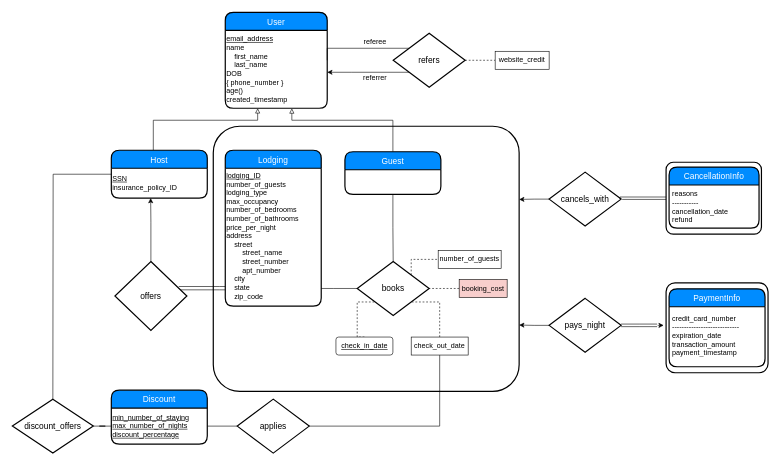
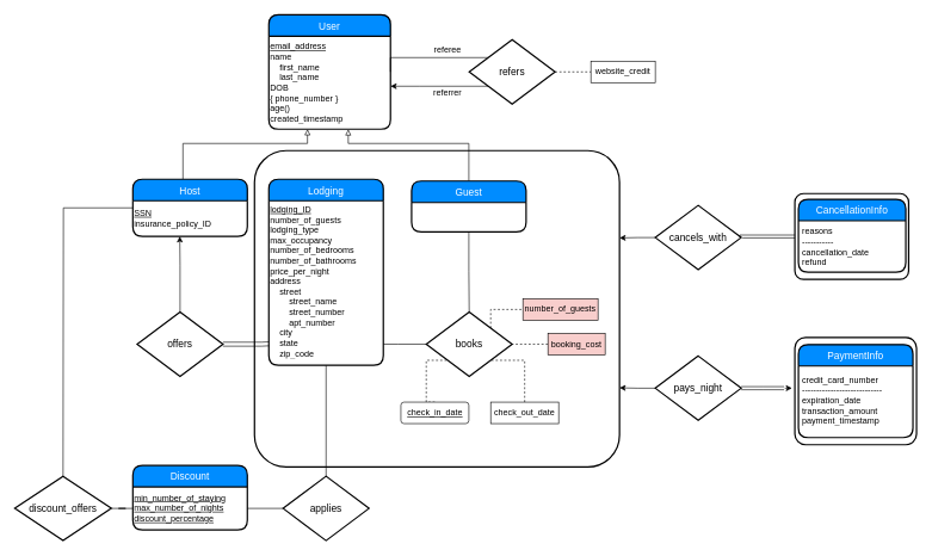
  <mxCell id="0" />
  <mxCell id="1" parent="0" />
  <mxCell id="2" value="" style="strokeWidth=2;rounded=1;arcSize=10;whiteSpace=wrap;html=1;align=center;fontSize=14;" parent="1" vertex="1"><mxGeometry x="355" y="210" width="510" height="442" as="geometry" /></mxCell>
  <mxCell id="3" value="User" style="swimlane;childLayout=stackLayout;horizontal=1;startSize=30;horizontalStack=0;fillColor=#008cff;fontColor=#FFFFFF;rounded=1;fontSize=14;fontStyle=0;strokeWidth=2;resizeParent=0;resizeLast=1;shadow=0;dashed=0;align=center;" parent="1" vertex="1"><mxGeometry x="375" y="20" width="170" height="160" as="geometry" /></mxCell>
  <mxCell id="4" value="&lt;u&gt;email_address&lt;/u&gt;&lt;br&gt;name&lt;br&gt;&amp;nbsp; &amp;nbsp; first_name&lt;br&gt;&amp;nbsp; &amp;nbsp; last_name&lt;br&gt;DOB&lt;br&gt;{ phone_number }&lt;br&gt;age()&lt;br&gt;created_timestamp" style="text;strokeColor=none;fillColor=none;html=1;whiteSpace=wrap;verticalAlign=middle;overflow=hidden;" parent="3" vertex="1"><mxGeometry y="30" width="170" height="130" as="geometry" /></mxCell>
  <mxCell id="5" style="edgeStyle=orthogonalEdgeStyle;rounded=0;orthogonalLoop=1;jettySize=auto;html=1;endArrow=block;endFill=0;" parent="1" source="6" edge="1"><mxGeometry relative="1" as="geometry"><Array as="points"><mxPoint x="255" y="200" /><mxPoint x="429" y="200" /><mxPoint x="429" y="180" /></Array><mxPoint x="429" y="180" as="targetPoint" /></mxGeometry></mxCell>
  <mxCell id="6" value="Host" style="swimlane;childLayout=stackLayout;horizontal=1;startSize=30;horizontalStack=0;fillColor=#008cff;fontColor=#FFFFFF;rounded=1;fontSize=14;fontStyle=0;strokeWidth=2;resizeParent=0;resizeLast=1;shadow=0;dashed=0;align=center;" parent="1" vertex="1"><mxGeometry x="185" y="250" width="160" height="80" as="geometry" /></mxCell>
  <mxCell id="7" value="&lt;div&gt;&lt;u&gt;SSN&lt;/u&gt;&lt;/div&gt;&lt;div&gt;insurance_policy_ID&lt;/div&gt;" style="text;strokeColor=none;fillColor=none;html=1;whiteSpace=wrap;verticalAlign=middle;overflow=hidden;" parent="6" vertex="1"><mxGeometry y="30" width="160" height="50" as="geometry" /></mxCell>
  <mxCell id="8" style="edgeStyle=orthogonalEdgeStyle;rounded=0;orthogonalLoop=1;jettySize=auto;html=1;entryX=0.653;entryY=1.002;entryDx=0;entryDy=0;endArrow=block;endFill=0;entryPerimeter=0;" parent="1" source="10" target="4" edge="1"><mxGeometry relative="1" as="geometry"><Array as="points"><mxPoint x="655" y="200" /><mxPoint x="486" y="200" /></Array></mxGeometry></mxCell>
  <mxCell id="9" style="edgeStyle=orthogonalEdgeStyle;rounded=0;orthogonalLoop=1;jettySize=auto;html=1;exitX=0.5;exitY=1;exitDx=0;exitDy=0;entryX=0.5;entryY=0;entryDx=0;entryDy=0;endArrow=none;endFill=0;startArrow=none;startFill=0;" parent="1" source="10" target="24" edge="1"><mxGeometry relative="1" as="geometry"><Array as="points"><mxPoint x="655" y="379" /></Array></mxGeometry></mxCell>
  <mxCell id="10" value="Guest" style="swimlane;childLayout=stackLayout;horizontal=1;startSize=30;horizontalStack=0;fillColor=#008cff;fontColor=#FFFFFF;rounded=1;fontSize=14;fontStyle=0;strokeWidth=2;resizeParent=0;resizeLast=1;shadow=0;dashed=0;align=center;" parent="1" vertex="1"><mxGeometry x="574.5" y="252.5" width="160" height="71" as="geometry" /></mxCell>
  <mxCell id="11" value="Discount" style="swimlane;childLayout=stackLayout;horizontal=1;startSize=30;horizontalStack=0;fillColor=#008cff;fontColor=#FFFFFF;rounded=1;fontSize=14;fontStyle=0;strokeWidth=2;resizeParent=0;resizeLast=1;shadow=0;dashed=0;align=center;" parent="1" vertex="1"><mxGeometry x="185" y="650" width="160" height="90" as="geometry" /></mxCell>
  <mxCell id="12" value="&lt;div&gt;&lt;u&gt;min_number_of_staying&lt;/u&gt;&lt;/div&gt;&lt;div&gt;&lt;u&gt;max_number_of_nights&lt;/u&gt;&lt;/div&gt;&lt;div&gt;&lt;u&gt;discount_percentage&lt;/u&gt;&lt;/div&gt;" style="text;strokeColor=none;fillColor=none;html=1;whiteSpace=wrap;verticalAlign=middle;overflow=hidden;" parent="11" vertex="1"><mxGeometry y="30" width="160" height="60" as="geometry" /></mxCell>
  <mxCell id="13" value="Lodging" style="swimlane;childLayout=stackLayout;horizontal=1;startSize=30;horizontalStack=0;fillColor=#008cff;fontColor=#FFFFFF;rounded=1;fontSize=14;fontStyle=0;strokeWidth=2;resizeParent=0;resizeLast=1;shadow=0;dashed=0;align=center;" parent="1" vertex="1"><mxGeometry x="375" y="250" width="160" height="260" as="geometry" /></mxCell>
  <mxCell id="14" value="" style="group" parent="1" vertex="1" connectable="0"><mxGeometry x="1110" y="270" width="159" height="160" as="geometry" /></mxCell>
  <mxCell id="15" value="" style="strokeWidth=2;rounded=1;arcSize=10;whiteSpace=wrap;html=1;align=center;fontSize=14;" parent="14" vertex="1"><mxGeometry width="159" height="120" as="geometry" /></mxCell>
  <mxCell id="16" value="CancellationInfo" style="swimlane;childLayout=stackLayout;horizontal=1;startSize=30;horizontalStack=0;fillColor=#008cff;fontColor=#FFFFFF;rounded=1;fontSize=14;fontStyle=0;strokeWidth=2;resizeParent=0;resizeLast=1;shadow=0;dashed=0;align=center;" parent="14" vertex="1"><mxGeometry x="5" y="8" width="150" height="102" as="geometry" /></mxCell>
  <mxCell id="17" value="&lt;div&gt;&lt;div&gt;&amp;nbsp;reasons&lt;/div&gt;&lt;div&gt;&amp;nbsp;-----------&lt;/div&gt;&lt;div&gt;&amp;nbsp;cancellation_date&lt;/div&gt;&lt;div&gt;&amp;nbsp;refund&lt;/div&gt;&lt;/div&gt;" style="text;strokeColor=none;fillColor=none;html=1;whiteSpace=wrap;verticalAlign=middle;overflow=hidden;" parent="16" vertex="1"><mxGeometry y="30" width="150" height="72" as="geometry" /></mxCell>
  <mxCell id="18" style="edgeStyle=orthogonalEdgeStyle;rounded=0;orthogonalLoop=1;jettySize=auto;html=1;entryX=1;entryY=0.5;entryDx=0;entryDy=0;startArrow=none;startFill=0;endArrow=none;endFill=0;" parent="1" source="21" target="3" edge="1"><mxGeometry relative="1" as="geometry"><Array as="points"><mxPoint x="545" y="80" /></Array></mxGeometry></mxCell>
  <mxCell id="19" style="edgeStyle=orthogonalEdgeStyle;rounded=0;orthogonalLoop=1;jettySize=auto;html=1;startArrow=none;startFill=0;endArrow=classic;endFill=1;" parent="1" source="21" target="4" edge="1"><mxGeometry relative="1" as="geometry"><mxPoint x="549" y="124" as="targetPoint" /><Array as="points"><mxPoint x="585" y="120" /><mxPoint x="585" y="120" /></Array></mxGeometry></mxCell>
  <mxCell id="20" style="edgeStyle=orthogonalEdgeStyle;rounded=0;orthogonalLoop=1;jettySize=auto;html=1;exitX=1;exitY=0.5;exitDx=0;exitDy=0;entryX=0;entryY=0.5;entryDx=0;entryDy=0;dashed=1;startArrow=none;startFill=0;endArrow=none;endFill=0;" parent="1" source="21" target="51" edge="1"><mxGeometry relative="1" as="geometry"><mxPoint x="830" y="90" as="targetPoint" /></mxGeometry></mxCell>
  <mxCell id="21" value="refers" style="shape=rhombus;strokeWidth=2;fontSize=17;perimeter=rhombusPerimeter;whiteSpace=wrap;html=1;align=center;fontSize=14;" parent="1" vertex="1"><mxGeometry x="655" y="55" width="120" height="90" as="geometry" /></mxCell>
  <mxCell id="22" value="" style="edgeStyle=orthogonalEdgeStyle;rounded=0;orthogonalLoop=1;jettySize=auto;html=1;endArrow=none;endFill=0;startArrow=none;startFill=0;" parent="1" source="24" target="13" edge="1"><mxGeometry relative="1" as="geometry"><Array as="points"><mxPoint x="555" y="480" /><mxPoint x="555" y="480" /></Array></mxGeometry></mxCell>
  <mxCell id="23" style="edgeStyle=orthogonalEdgeStyle;rounded=0;orthogonalLoop=1;jettySize=auto;html=1;exitX=1;exitY=0;exitDx=0;exitDy=0;entryX=0;entryY=0.5;entryDx=0;entryDy=0;startArrow=none;startFill=0;endArrow=none;endFill=0;dashed=1;" parent="1" source="24" target="46" edge="1"><mxGeometry relative="1" as="geometry"><Array as="points"><mxPoint x="685" y="432" /></Array><mxPoint x="738" y="448" as="targetPoint" /></mxGeometry></mxCell>
  <mxCell id="24" value="books" style="shape=rhombus;strokeWidth=2;fontSize=17;perimeter=rhombusPerimeter;whiteSpace=wrap;html=1;align=center;fontSize=14;" parent="1" vertex="1"><mxGeometry x="595" y="435.5" width="120" height="90" as="geometry" /></mxCell>
- <mxCell id="25" style="edgeStyle=orthogonalEdgeStyle;rounded=0;orthogonalLoop=1;jettySize=auto;html=1;startArrow=none;startFill=0;endArrow=none;endFill=0;" parent="1" source="27" target="49" edge="1"><mxGeometry relative="1" as="geometry" /></mxCell>
+ <mxCell id="25" style="edgeStyle=orthogonalEdgeStyle;rounded=0;orthogonalLoop=1;jettySize=auto;html=1;entryX=0.5;entryY=1;entryDx=0;entryDy=0;startArrow=none;startFill=0;endArrow=none;endFill=0;" parent="1" source="27" target="13" edge="1"><mxGeometry relative="1" as="geometry" /></mxCell>
  <mxCell id="26" style="edgeStyle=orthogonalEdgeStyle;rounded=0;orthogonalLoop=1;jettySize=auto;html=1;entryX=1;entryY=0.5;entryDx=0;entryDy=0;startArrow=none;startFill=0;endArrow=none;endFill=0;" parent="1" source="27" target="12" edge="1"><mxGeometry relative="1" as="geometry" /></mxCell>
  <mxCell id="27" value="applies" style="shape=rhombus;strokeWidth=2;fontSize=17;perimeter=rhombusPerimeter;whiteSpace=wrap;html=1;align=center;fontSize=14;" parent="1" vertex="1"><mxGeometry x="395" y="665" width="120" height="90" as="geometry" /></mxCell>
  <mxCell id="28" value="" style="edgeStyle=orthogonalEdgeStyle;rounded=0;orthogonalLoop=1;jettySize=auto;html=1;startArrow=none;startFill=0;endArrow=none;endFill=0;entryX=0;entryY=0.5;entryDx=0;entryDy=0;" parent="1" source="29" target="12" edge="1"><mxGeometry relative="1" as="geometry" /></mxCell>
  <mxCell id="29" value="discount_offers" style="shape=rhombus;strokeWidth=2;fontSize=17;perimeter=rhombusPerimeter;whiteSpace=wrap;html=1;align=center;fontSize=14;" parent="1" vertex="1"><mxGeometry x="20" y="665" width="135" height="90" as="geometry" /></mxCell>
  <mxCell id="30" style="edgeStyle=orthogonalEdgeStyle;rounded=0;orthogonalLoop=1;jettySize=auto;html=1;exitX=0;exitY=0.5;exitDx=0;exitDy=0;entryX=1;entryY=0.75;entryDx=0;entryDy=0;" parent="1" source="32" target="2" edge="1"><mxGeometry relative="1" as="geometry" /></mxCell>
  <mxCell id="31" style="edgeStyle=orthogonalEdgeStyle;shape=link;rounded=0;orthogonalLoop=1;jettySize=auto;html=1;exitX=1;exitY=0.5;exitDx=0;exitDy=0;width=4.286;" parent="1" source="32" edge="1"><mxGeometry relative="1" as="geometry"><mxPoint x="1095" y="542" as="targetPoint" /><Array as="points"><mxPoint x="1065" y="542" /><mxPoint x="1065" y="542" /></Array></mxGeometry></mxCell>
  <mxCell id="32" value="pays_night" style="shape=rhombus;strokeWidth=2;fontSize=17;perimeter=rhombusPerimeter;whiteSpace=wrap;html=1;align=center;fontSize=14;" parent="1" vertex="1"><mxGeometry x="915" y="497" width="120" height="90" as="geometry" /></mxCell>
  <mxCell id="33" style="edgeStyle=orthogonalEdgeStyle;rounded=0;orthogonalLoop=1;jettySize=auto;html=1;exitX=0;exitY=0.5;exitDx=0;exitDy=0;entryX=1;entryY=0.276;entryDx=0;entryDy=0;entryPerimeter=0;" parent="1" source="34" target="2" edge="1"><mxGeometry relative="1" as="geometry" /></mxCell>
  <mxCell id="34" value="cancels_with" style="shape=rhombus;strokeWidth=2;fontSize=17;perimeter=rhombusPerimeter;whiteSpace=wrap;html=1;align=center;fontSize=14;" parent="1" vertex="1"><mxGeometry x="915" y="286.5" width="120" height="90" as="geometry" /></mxCell>
  <mxCell id="35" style="edgeStyle=orthogonalEdgeStyle;rounded=0;orthogonalLoop=1;jettySize=auto;html=1;entryX=0.41;entryY=0.994;entryDx=0;entryDy=0;entryPerimeter=0;" parent="1" source="37" target="7" edge="1"><mxGeometry relative="1" as="geometry"><Array as="points"><mxPoint x="251" y="370" /><mxPoint x="251" y="370" /></Array></mxGeometry></mxCell>
  <mxCell id="36" style="edgeStyle=orthogonalEdgeStyle;rounded=0;orthogonalLoop=1;jettySize=auto;html=1;endArrow=none;endFill=0;shape=link;width=-5.556;" parent="1" source="37" edge="1"><mxGeometry relative="1" as="geometry"><mxPoint x="375" y="480" as="targetPoint" /><Array as="points"><mxPoint x="365" y="480" /><mxPoint x="365" y="480" /></Array></mxGeometry></mxCell>
- <mxCell id="37" value="offers" style="shape=rhombus;strokeWidth=2;fontSize=17;perimeter=rhombusPerimeter;whiteSpace=wrap;html=1;align=center;fontSize=14;" parent="1" vertex="1"><mxGeometry x="191" y="435.5" width="120" height="115" as="geometry" /></mxCell>
+ <mxCell id="37" value="offers" style="shape=rhombus;strokeWidth=2;fontSize=17;perimeter=rhombusPerimeter;whiteSpace=wrap;html=1;align=center;fontSize=14;" parent="1" vertex="1"><mxGeometry x="191" y="435.5" width="120" height="90" as="geometry" /></mxCell>
  <mxCell id="38" value="" style="group" parent="1" vertex="1" connectable="0"><mxGeometry x="1110" y="481" width="170" height="170" as="geometry" /></mxCell>
  <mxCell id="39" value="" style="strokeWidth=2;rounded=1;arcSize=10;whiteSpace=wrap;html=1;align=center;fontSize=14;" parent="38" vertex="1"><mxGeometry y="-10" width="170" height="150" as="geometry" /></mxCell>
  <mxCell id="40" value="PaymentInfo" style="swimlane;childLayout=stackLayout;horizontal=1;startSize=30;horizontalStack=0;fillColor=#008cff;fontColor=#FFFFFF;rounded=1;fontSize=14;fontStyle=0;strokeWidth=2;resizeParent=0;resizeLast=1;shadow=0;dashed=0;align=center;" parent="38" vertex="1"><mxGeometry x="5" width="160" height="130" as="geometry" /></mxCell>
  <mxCell id="41" value="&lt;div&gt;&amp;nbsp;credit_card_number&lt;/div&gt;&lt;div&gt;&amp;nbsp;----------------------------&lt;/div&gt;&lt;div&gt;&amp;nbsp;expiration_date&lt;/div&gt;&lt;div&gt;&amp;nbsp;transaction_amount&lt;/div&gt;&lt;div&gt;&amp;nbsp;payment_timestamp&lt;/div&gt;" style="text;strokeColor=none;fillColor=none;html=1;whiteSpace=wrap;verticalAlign=middle;overflow=hidden;" parent="38" vertex="1"><mxGeometry x="5" y="34.552" width="135" height="86.269" as="geometry" /></mxCell>
  <mxCell id="42" value="referee" style="text;html=1;strokeColor=none;fillColor=none;align=center;verticalAlign=middle;whiteSpace=wrap;rounded=0;" parent="1" vertex="1"><mxGeometry x="605" y="60" width="40" height="20" as="geometry" /></mxCell>
  <mxCell id="43" value="referrer" style="text;html=1;strokeColor=none;fillColor=none;align=center;verticalAlign=middle;whiteSpace=wrap;rounded=0;" parent="1" vertex="1"><mxGeometry x="595" y="120" width="60" height="20" as="geometry" /></mxCell>
  <mxCell id="44" style="edgeStyle=orthogonalEdgeStyle;rounded=0;orthogonalLoop=1;jettySize=auto;html=1;exitX=0.5;exitY=0;exitDx=0;exitDy=0;entryX=0;entryY=1;entryDx=0;entryDy=0;startArrow=none;startFill=0;endArrow=none;endFill=0;dashed=1;" parent="1" source="50" target="24" edge="1"><mxGeometry relative="1" as="geometry"><mxPoint x="675" y="580" as="sourcePoint" /><Array as="points"><mxPoint x="595" y="561" /><mxPoint x="595" y="503" /></Array></mxGeometry></mxCell>
  <mxCell id="45" style="edgeStyle=orthogonalEdgeStyle;rounded=0;orthogonalLoop=1;jettySize=auto;html=1;exitX=0;exitY=0.5;exitDx=0;exitDy=0;entryX=1;entryY=0.5;entryDx=0;entryDy=0;startArrow=none;startFill=0;endArrow=none;endFill=0;dashed=1;" parent="1" source="47" target="24" edge="1"><mxGeometry relative="1" as="geometry"><mxPoint x="755" y="501" as="sourcePoint" /></mxGeometry></mxCell>
- <mxCell id="46" value="number_of_guests" style="rounded=0;whiteSpace=wrap;html=1;" parent="1" vertex="1"><mxGeometry x="730" y="417" width="105" height="30" as="geometry" /></mxCell>
+ <mxCell id="46" value="number_of_guests" style="rounded=0;whiteSpace=wrap;html=1;fillColor=#f8cecc;" parent="1" vertex="1"><mxGeometry x="730" y="417" width="105" height="30" as="geometry" /></mxCell>
  <mxCell id="47" value="booking_cost" style="rounded=0;whiteSpace=wrap;html=1;fillColor=#f8cecc;" parent="1" vertex="1"><mxGeometry x="765" y="465.5" width="80" height="30" as="geometry" /></mxCell>
  <mxCell id="48" style="edgeStyle=orthogonalEdgeStyle;rounded=0;orthogonalLoop=1;jettySize=auto;html=1;exitX=0.5;exitY=0;exitDx=0;exitDy=0;entryX=1;entryY=1;entryDx=0;entryDy=0;endArrow=none;endFill=0;dashed=1;" parent="1" source="49" target="24" edge="1"><mxGeometry relative="1" as="geometry"><Array as="points"><mxPoint x="733" y="503" /></Array></mxGeometry></mxCell>
  <mxCell id="49" value="check_out_date" style="rounded=0;whiteSpace=wrap;html=1;" parent="1" vertex="1"><mxGeometry x="685" y="561.5" width="95" height="30" as="geometry" /></mxCell>
  <mxCell id="50" value="&lt;u&gt;check_in_date&lt;/u&gt;" style="whiteSpace=wrap;html=1;rounded=1;" parent="1" vertex="1"><mxGeometry x="559.5" y="561.5" width="95" height="30" as="geometry" /></mxCell>
  <mxCell id="51" value="website_credit" style="rounded=0;whiteSpace=wrap;html=1;" parent="1" vertex="1"><mxGeometry x="825" y="85" width="90" height="30" as="geometry" /></mxCell>
  <mxCell id="52" value="&lt;u&gt;lodging_ID&lt;/u&gt;&lt;br&gt;number_of_guests&lt;br&gt;lodging_type&lt;br&gt;max_occupancy&lt;br&gt;number_of_bedrooms&lt;br&gt;number_of_bathrooms&lt;br&gt;price_per_night&lt;br&gt;address&lt;br&gt;&amp;nbsp; &amp;nbsp; street&lt;br&gt;&amp;nbsp; &amp;nbsp; &amp;nbsp; &amp;nbsp; street_name&lt;br&gt;&amp;nbsp; &amp;nbsp; &amp;nbsp; &amp;nbsp; street_number&lt;br&gt;&amp;nbsp; &amp;nbsp; &amp;nbsp; &amp;nbsp; apt_number&lt;br&gt;&amp;nbsp; &amp;nbsp; city&lt;br&gt;&amp;nbsp; &amp;nbsp; state&lt;br&gt;&amp;nbsp; &amp;nbsp; zip_code" style="text;strokeColor=none;fillColor=none;html=1;whiteSpace=wrap;verticalAlign=middle;overflow=hidden;" parent="1" vertex="1"><mxGeometry x="375" y="280" width="160" height="225" as="geometry" /></mxCell>
  <mxCell id="53" value="" style="edgeStyle=orthogonalEdgeStyle;rounded=0;orthogonalLoop=1;jettySize=auto;html=1;startArrow=none;startFill=0;endArrow=none;endFill=0;entryX=0;entryY=0.5;entryDx=0;entryDy=0;exitX=0.5;exitY=0;exitDx=0;exitDy=0;" parent="1" source="29" target="6" edge="1"><mxGeometry relative="1" as="geometry"><mxPoint x="75" y="640" as="sourcePoint" /><mxPoint x="184.818" y="720.273" as="targetPoint" /><Array as="points"><mxPoint x="87" y="666" /><mxPoint x="88" y="290" /></Array></mxGeometry></mxCell>
  <mxCell id="54" style="edgeStyle=orthogonalEdgeStyle;rounded=0;orthogonalLoop=1;jettySize=auto;html=1;exitX=1;exitY=0.5;exitDx=0;exitDy=0;endArrow=none;endFill=0;startArrow=none;startFill=0;entryX=0;entryY=0.5;entryDx=0;entryDy=0;shape=link;" parent="1" source="34" target="15" edge="1"><mxGeometry relative="1" as="geometry"><mxPoint x="1034.541" y="353.203" as="sourcePoint" /><mxPoint x="1121" y="341" as="targetPoint" /><Array as="points"><mxPoint x="1035" y="330" /></Array></mxGeometry></mxCell>
  <mxCell id="55" value="" style="endArrow=classic;html=1;" parent="1" edge="1"><mxGeometry width="50" height="50" relative="1" as="geometry"><mxPoint x="1096" y="542" as="sourcePoint" /><mxPoint x="1106" y="542" as="targetPoint" /></mxGeometry></mxCell>
